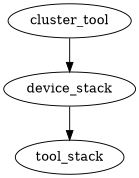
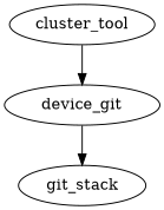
  digraph {
    edge [splines=curved]
    cluster_tool
-   device_stack
-   git_stack [label=tool_stack]
+   device_stack [label=device_git]
+   git_stack
    cluster_tool -> device_stack
    device_stack -> git_stack
  }
